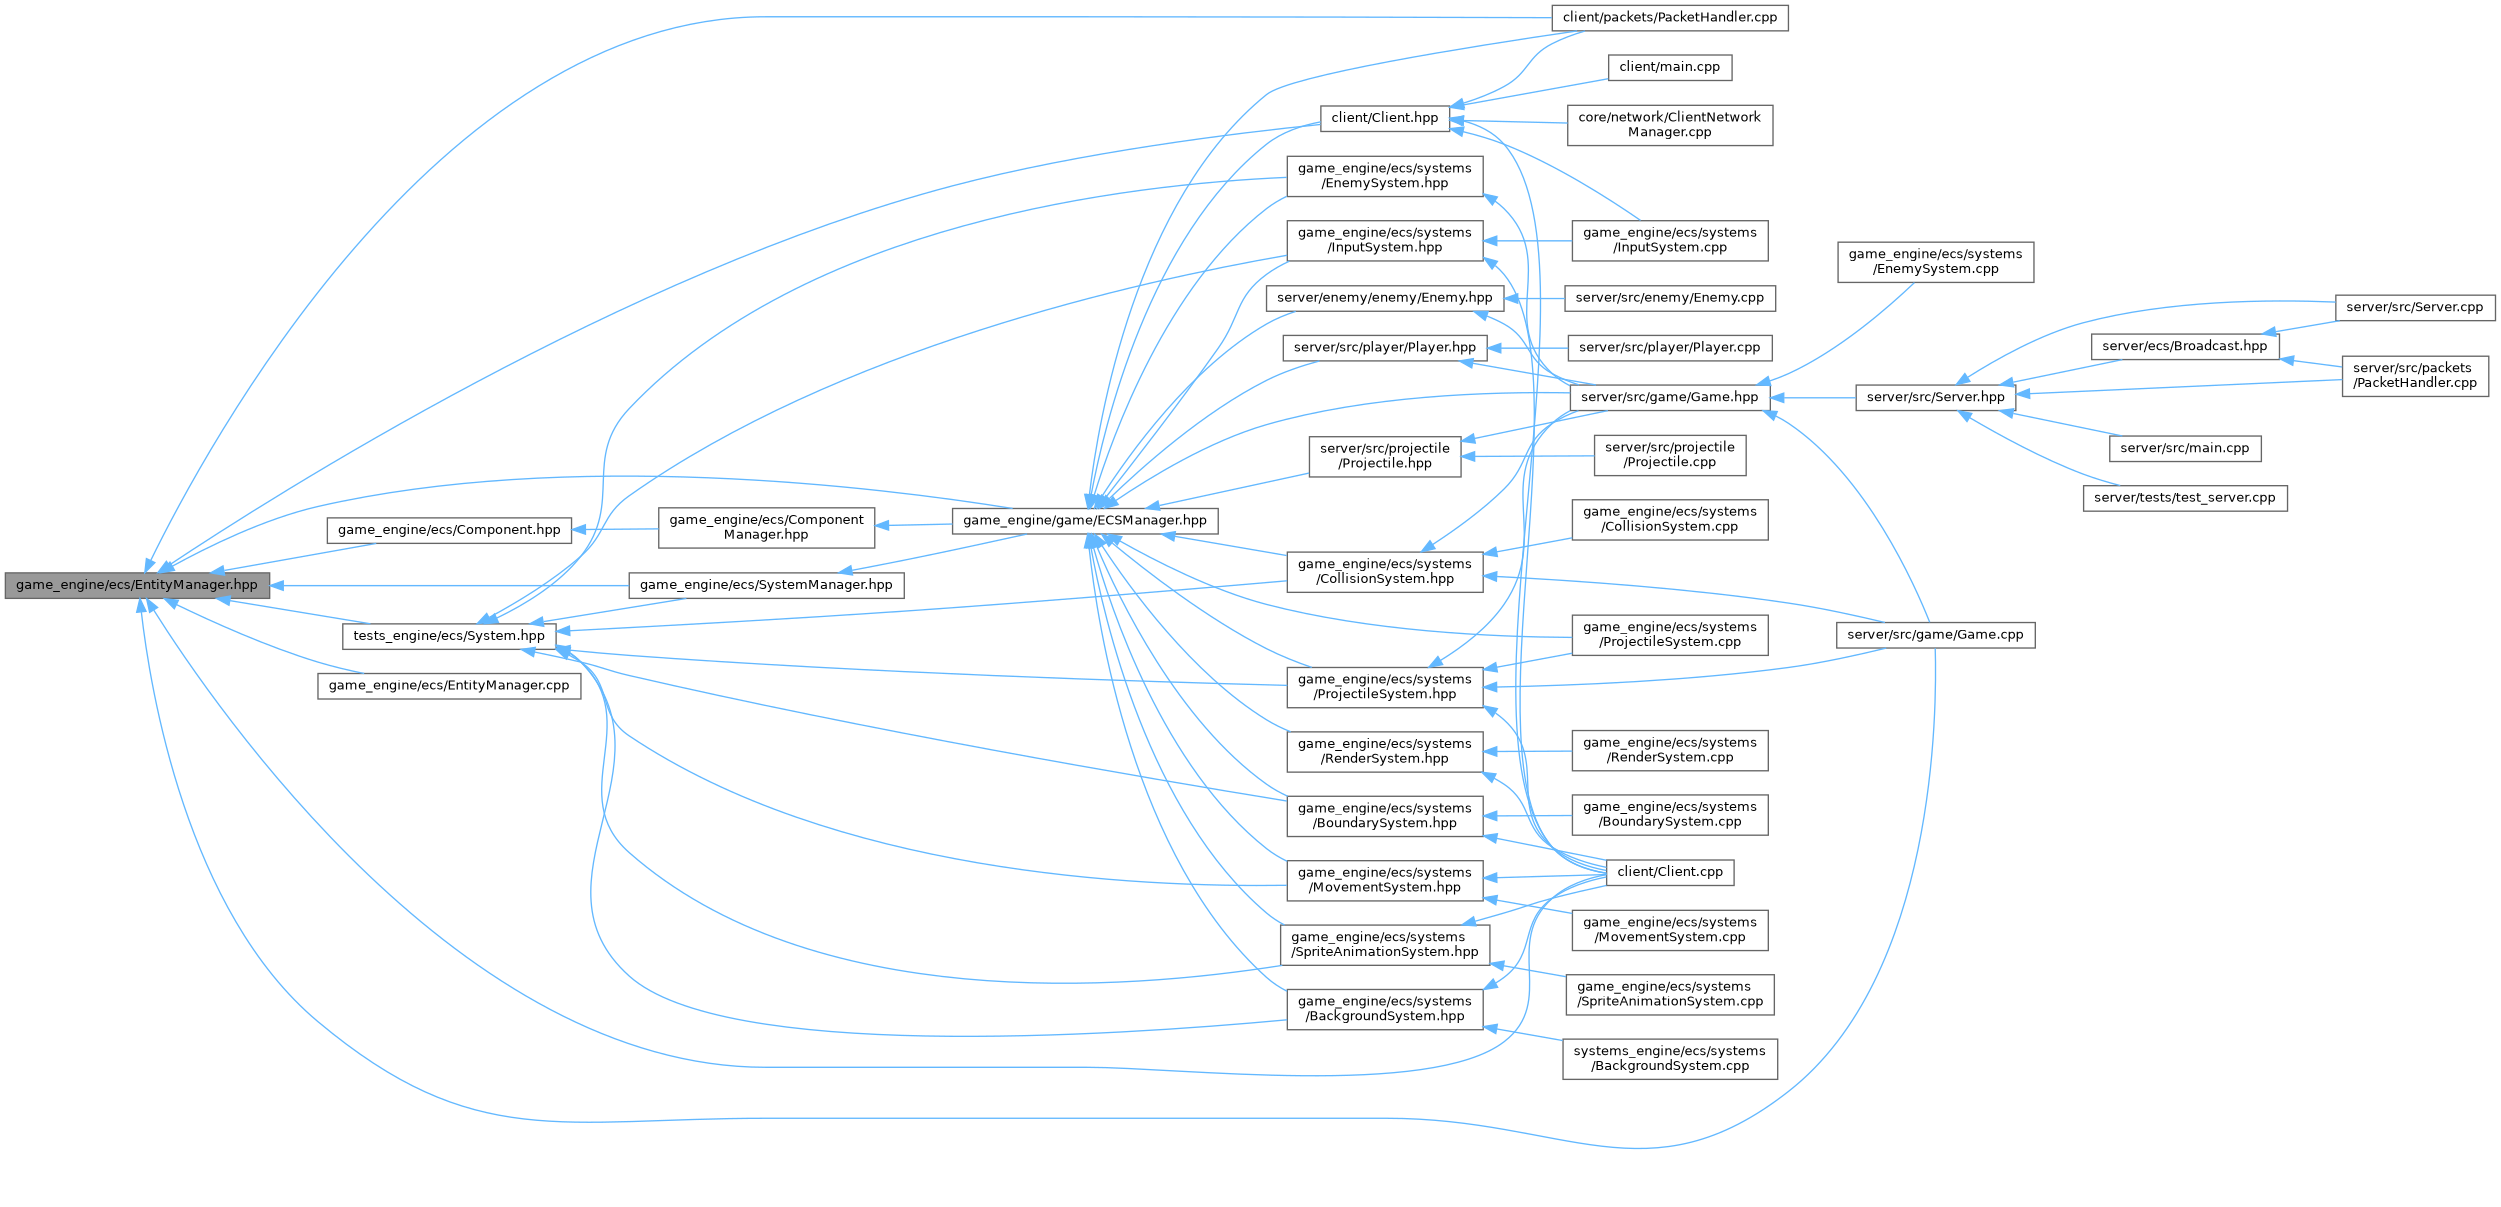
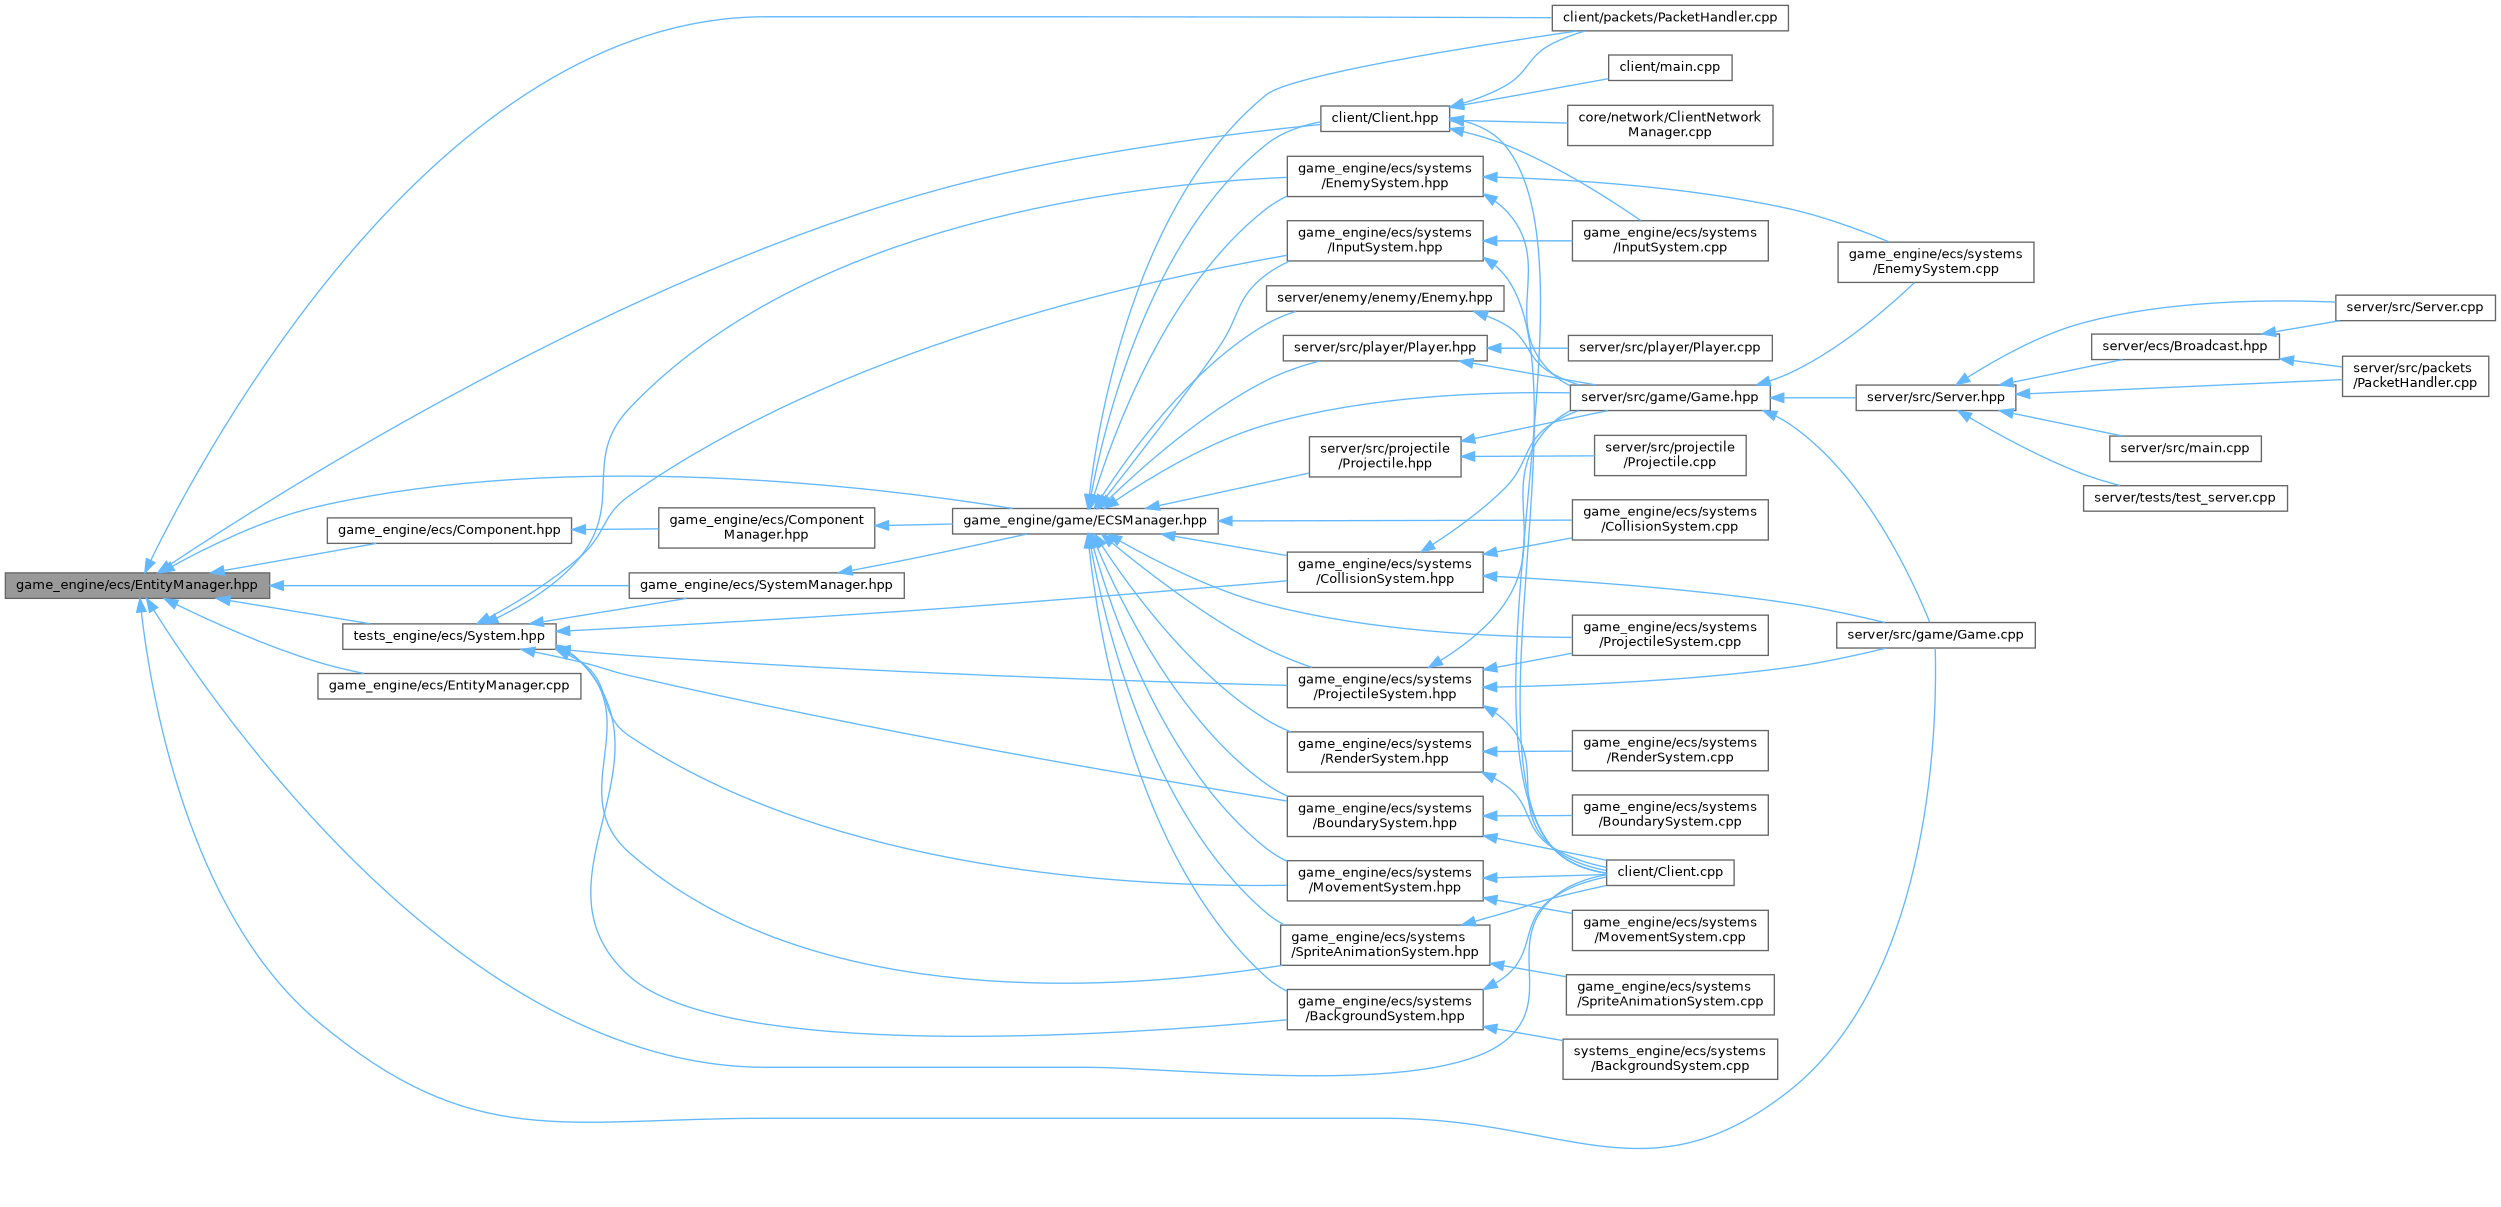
  digraph {
    rankdir=LR
    node [color=grey40 fillcolor=white fontname=Helvetica fontsize=10 shape=box style=filled]
    edge [color=steelblue1 dir=back fontname=Helvetica fontsize=10 labelfontname=Helvetica labelfontsize=10 style=solid]
    n1 [color=gray40 fillcolor=grey60 fontcolor=black height=0.2 label="game_engine/ecs/EntityManager.hpp" width=0.4]
    n2 [height=0.2 label="client/Client.cpp" width=0.4]
    n3 [height=0.2 label="client/Client.hpp" width=0.4]
    n4 [height=0.2 label="client/packets/PacketHandler.cpp" width=0.4]
    n5 [height=0.2 label="game_engine/ecs/Component.hpp" width=0.4]
    n6 [height=0.2 label="game_engine/game/ECSManager.hpp" width=0.4]
    n7 [height=0.2 label="server/src/game/Game.cpp" width=0.4]
    n8 [height=0.2 label="game_engine/ecs/EntityManager.cpp" width=0.4]
    n9 [height=0.2 label="tests_engine/ecs/System.hpp" width=0.4]
    n10 [height=0.2 label="game_engine/ecs/SystemManager.hpp" width=0.4]
    n11 [height=0.2 label="client/main.cpp" width=0.4]
    n12 [height=0.2 label="core/network/ClientNetwork\lManager.cpp" width=0.4]
    n13 [height=0.2 label="game_engine/ecs/systems\l/InputSystem.cpp" width=0.4]
    n14 [height=0.2 label="game_engine/ecs/Component\lManager.hpp" width=0.4]
    n15 [height=0.2 label="game_engine/ecs/systems\l/BackgroundSystem.hpp" width=0.4]
    n16 [height=0.2 label="game_engine/ecs/systems\l/BoundarySystem.hpp" width=0.4]
    n17 [height=0.2 label="game_engine/ecs/systems\l/CollisionSystem.cpp" width=0.4]
    n18 [height=0.2 label="game_engine/ecs/systems\l/CollisionSystem.hpp" width=0.4]
    n19 [height=0.2 label="server/src/game/Game.hpp" width=0.4]
    n20 [height=0.2 label="game_engine/ecs/systems\l/EnemySystem.hpp" width=0.4]
    n21 [height=0.2 label="game_engine/ecs/systems\l/InputSystem.hpp" width=0.4]
    n22 [height=0.2 label="game_engine/ecs/systems\l/MovementSystem.hpp" width=0.4]
    n23 [height=0.2 label="game_engine/ecs/systems\l/ProjectileSystem.cpp" width=0.4]
    n24 [height=0.2 label="game_engine/ecs/systems\l/ProjectileSystem.hpp" width=0.4]
    n25 [height=0.2 label="game_engine/ecs/systems\l/RenderSystem.hpp" width=0.4]
    n26 [height=0.2 label="game_engine/ecs/systems\l/SpriteAnimationSystem.hpp" width=0.4]
    n27 [height=0.2 label="server/enemy/enemy/Enemy.hpp" width=0.4]
    n28 [height=0.2 label="server/src/player/Player.hpp" width=0.4]
    n29 [height=0.2 label="server/src/projectile\l/Projectile.hpp" width=0.4]
    n30 [height=0.2 label="systems_engine/ecs/systems\l/BackgroundSystem.cpp" width=0.4]
    n31 [height=0.2 label="game_engine/ecs/systems\l/BoundarySystem.cpp" width=0.4]
    n32 [height=0.2 label="game_engine/ecs/systems\l/EnemySystem.cpp" width=0.4]
    n33 [height=0.2 label="server/src/Server.hpp" width=0.4]
    n34 [height=0.2 label="game_engine/ecs/systems\l/MovementSystem.cpp" width=0.4]
    n35 [height=0.2 label="game_engine/ecs/systems\l/RenderSystem.cpp" width=0.4]
    n36 [height=0.2 label="game_engine/ecs/systems\l/SpriteAnimationSystem.cpp" width=0.4]
-   n37 [height=0.2 label="server/src/enemy/Enemy.cpp" width=0.4]
    n38 [height=0.2 label="server/src/player/Player.cpp" width=0.4]
    n39 [height=0.2 label="server/src/projectile\l/Projectile.cpp" width=0.4]
    n40 [height=0.2 label="server/ecs/Broadcast.hpp" width=0.4]
    n41 [height=0.2 label="server/src/Server.cpp" width=0.4]
    n42 [height=0.2 label="server/src/packets\l/PacketHandler.cpp" width=0.4]
    n43 [height=0.2 label="server/src/main.cpp" width=0.4]
    n44 [height=0.2 label="server/tests/test_server.cpp" width=0.4]
    n1 -> n2
    n1 -> n3
    n1 -> n4
    n1 -> n5
    n1 -> n6
    n1 -> n7
    n1 -> n8
    n1 -> n9
    n1 -> n10
    n3 -> n2
    n3 -> n4
    n3 -> n11
    n3 -> n12
    n3 -> n13
    n5 -> n14
    n6 -> n3
    n6 -> n4
    n6 -> n15
    n6 -> n16
+   n6 -> n17
    n6 -> n18
    n6 -> n19
    n6 -> n20
    n6 -> n21
    n6 -> n22
    n6 -> n23
    n6 -> n24
    n6 -> n25
    n6 -> n26
    n6 -> n27
    n6 -> n28
    n6 -> n29
    n9 -> n10
    n9 -> n15
    n9 -> n16
    n9 -> n18
    n9 -> n20
    n9 -> n21
    n9 -> n22
    n9 -> n24
    n9 -> n26
    n10 -> n6
    n14 -> n6
    n15 -> n2
    n15 -> n30
    n16 -> n2
    n16 -> n31
    n18 -> n7
    n18 -> n17
    n18 -> n19
    n19 -> n7
    n19 -> n32
    n19 -> n33
    n20 -> n19
+   n20 -> n32
    n21 -> n2
    n21 -> n13
    n22 -> n2
    n22 -> n34
    n24 -> n2
    n24 -> n7
    n24 -> n19
    n24 -> n23
    n25 -> n2
    n25 -> n35
    n26 -> n2
    n26 -> n36
    n27 -> n19
-   n27 -> n37
    n28 -> n19
    n28 -> n38
    n29 -> n19
    n29 -> n39
    n33 -> n40
    n33 -> n41
    n33 -> n42
    n33 -> n43
    n33 -> n44
    n40 -> n41
    n40 -> n42
  }
